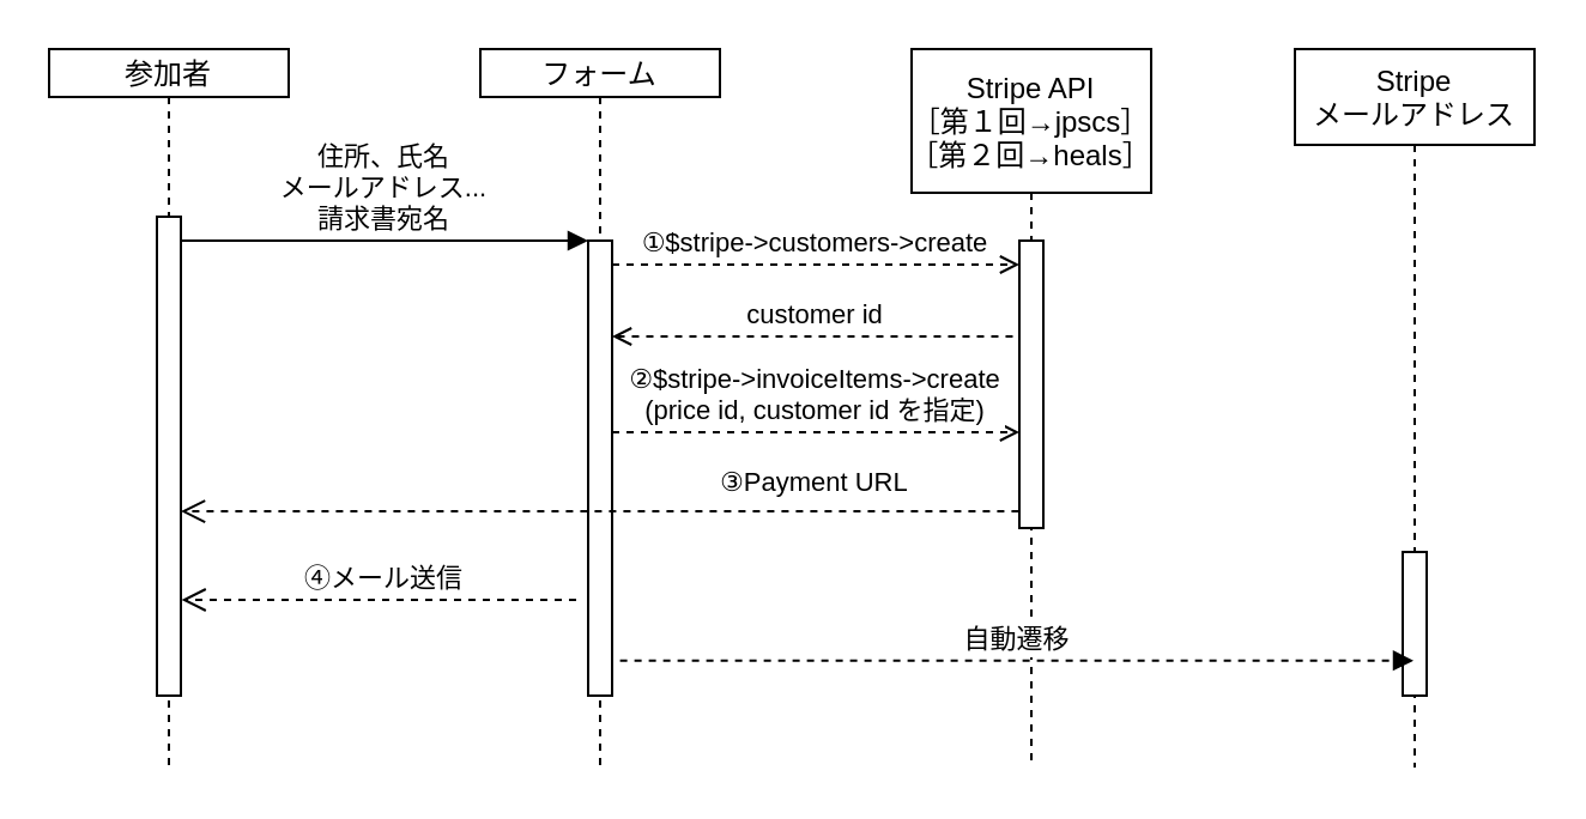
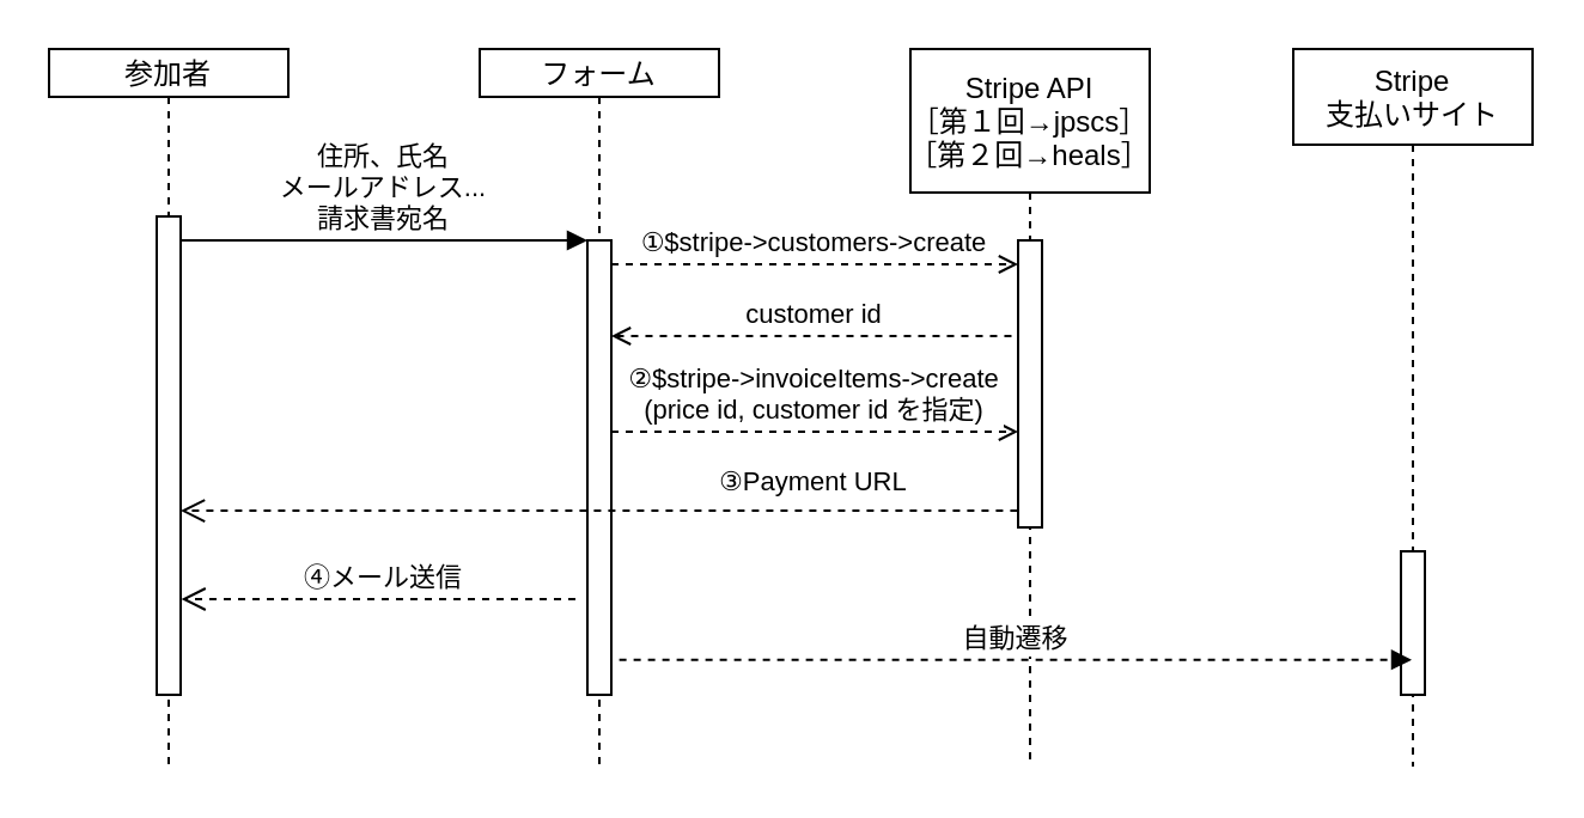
  <mxCell id="0" />
  <mxCell id="1" parent="0" />
  <mxCell id="2" value="参加者" style="shape=umlLifeline;perimeter=lifelinePerimeter;container=1;collapsible=0;recursiveResize=0;rounded=0;shadow=0;strokeWidth=1;size=20;" parent="1" vertex="1"><mxGeometry x="20" y="20" width="100" height="300" as="geometry" /></mxCell>
  <mxCell id="3" value="" style="points=[];perimeter=orthogonalPerimeter;rounded=0;shadow=0;strokeWidth=1;" parent="2" vertex="1"><mxGeometry x="45" y="70" width="10" height="200" as="geometry" /></mxCell>
  <mxCell id="4" value="フォーム" style="shape=umlLifeline;perimeter=lifelinePerimeter;container=1;collapsible=0;recursiveResize=0;rounded=0;shadow=0;strokeWidth=1;size=20;" parent="1" vertex="1"><mxGeometry x="200" y="20" width="100" height="300" as="geometry" /></mxCell>
  <mxCell id="5" value="" style="points=[];perimeter=orthogonalPerimeter;rounded=0;shadow=0;strokeWidth=1;" parent="4" vertex="1"><mxGeometry x="45" y="80" width="10" height="190" as="geometry" /></mxCell>
  <mxCell id="6" value="③Payment URL" style="verticalAlign=bottom;endArrow=open;dashed=1;endSize=8;exitX=-0.029;exitY=0.942;shadow=0;strokeWidth=1;exitDx=0;exitDy=0;exitPerimeter=0;" parent="1" source="9" target="3" edge="1"><mxGeometry x="-0.515" y="-3" relative="1" as="geometry"><mxPoint x="175" y="176" as="targetPoint" /><mxPoint as="offset" /></mxGeometry></mxCell>
  <mxCell id="7" value="住所、氏名&#10;メールアドレス...&#10;請求書宛名" style="verticalAlign=bottom;endArrow=block;entryX=0;entryY=0;shadow=0;strokeWidth=1;" parent="1" source="3" target="5" edge="1"><mxGeometry relative="1" as="geometry"><mxPoint x="175" y="100" as="sourcePoint" /><mxPoint as="offset" /></mxGeometry></mxCell>
  <mxCell id="8" value="Stripe API&#10;［第１回→jpscs］&#10;［第２回→heals］" style="shape=umlLifeline;perimeter=lifelinePerimeter;container=1;collapsible=0;recursiveResize=0;rounded=0;shadow=0;strokeWidth=1;size=60;" vertex="1" parent="1"><mxGeometry x="380" y="20" width="100" height="300" as="geometry" /></mxCell>
  <mxCell id="9" value="" style="points=[];perimeter=orthogonalPerimeter;rounded=0;shadow=0;strokeWidth=1;" vertex="1" parent="8"><mxGeometry x="45" y="80" width="10" height="120" as="geometry" /></mxCell>
  <mxCell id="10" value="②$stripe-&gt;invoiceItems-&gt;create&#10;(price id, customer id を指定)" style="verticalAlign=bottom;endArrow=open;entryX=0;entryY=0;shadow=0;strokeWidth=1;dashed=1;endFill=0;" edge="1" parent="8"><mxGeometry relative="1" as="geometry"><mxPoint x="-125" y="160" as="sourcePoint" /><mxPoint as="offset" /><mxPoint x="45" y="160" as="targetPoint" /></mxGeometry></mxCell>
  <mxCell id="11" value="①$stripe-&gt;customers-&gt;create" style="verticalAlign=bottom;endArrow=open;entryX=0;entryY=0;shadow=0;strokeWidth=1;dashed=1;endFill=0;" edge="1" parent="1"><mxGeometry relative="1" as="geometry"><mxPoint x="255" y="110" as="sourcePoint" /><mxPoint as="offset" /><mxPoint x="425" y="110" as="targetPoint" /></mxGeometry></mxCell>
- <mxCell id="12" value="Stripe&#10;メールアドレス" style="shape=umlLifeline;perimeter=lifelinePerimeter;container=1;collapsible=0;recursiveResize=0;rounded=0;shadow=0;strokeWidth=1;size=40;" vertex="1" parent="1"><mxGeometry x="540" y="20" width="100" height="300" as="geometry" /></mxCell>
+ <mxCell id="12" value="Stripe&#10;支払いサイト" style="shape=umlLifeline;perimeter=lifelinePerimeter;container=1;collapsible=0;recursiveResize=0;rounded=0;shadow=0;strokeWidth=1;size=40;" vertex="1" parent="1"><mxGeometry x="540" y="20" width="100" height="300" as="geometry" /></mxCell>
  <mxCell id="13" value="" style="points=[];perimeter=orthogonalPerimeter;rounded=0;shadow=0;strokeWidth=1;direction=west;" vertex="1" parent="12"><mxGeometry x="45" y="210" width="10" height="60" as="geometry" /></mxCell>
  <mxCell id="14" value="自動遷移" style="verticalAlign=bottom;endArrow=block;shadow=0;strokeWidth=1;dashed=1;exitX=1.331;exitY=0.923;exitDx=0;exitDy=0;exitPerimeter=0;" edge="1" parent="1" source="5" target="12"><mxGeometry relative="1" as="geometry"><mxPoint x="280" y="270" as="sourcePoint" /><mxPoint as="offset" /><mxPoint x="340" y="270" as="targetPoint" /></mxGeometry></mxCell>
  <mxCell id="15" value="customer id" style="verticalAlign=bottom;endArrow=none;entryX=0;entryY=0;shadow=0;strokeWidth=1;dashed=1;endFill=0;startArrow=open;startFill=0;" edge="1" parent="1"><mxGeometry relative="1" as="geometry"><mxPoint x="255" y="140" as="sourcePoint" /><mxPoint as="offset" /><mxPoint x="425" y="140" as="targetPoint" /></mxGeometry></mxCell>
  <mxCell id="16" value="④メール送信" style="verticalAlign=bottom;endArrow=open;dashed=1;endSize=8;shadow=0;strokeWidth=1;" edge="1" parent="1"><mxGeometry x="-0.029" relative="1" as="geometry"><mxPoint x="75.29" y="250" as="targetPoint" /><mxPoint x="240" y="250" as="sourcePoint" /><mxPoint as="offset" /></mxGeometry></mxCell>
